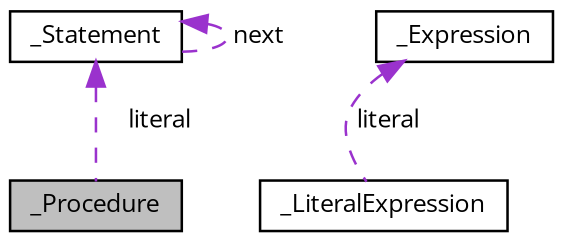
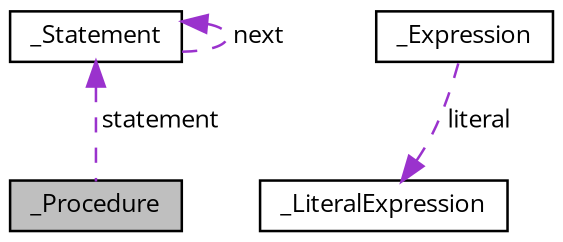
  digraph {
    fontname="Open Sans"
    node [color=black fillcolor=white fontname="Open Sans" fontsize=10 shape=record style=filled]
    edge [color=darkorchid3 dir=back fontname="Open Sans" fontsize=10 labelfontname=Helvetica labelfontsize=10 style=dashed]
    n1 [fillcolor=grey75 fontcolor=black height=0.2 label=_Procedure width=0.4]
    n2 [height=0.2 label=_Statement width=0.4]
    n3 [height=0.2 label=_Expression width=0.4]
    n4 [height=0.2 label=_LiteralExpression width=0.4]
-   n2 -> n1 [label=" literal"]
+   n2 -> n1 [label=" statement"]
    n2 -> n2 [label=" next"]
-   n3 -> n4 [label=" literal"]
+   n4 -> n3 [label=" literal"]
  }
